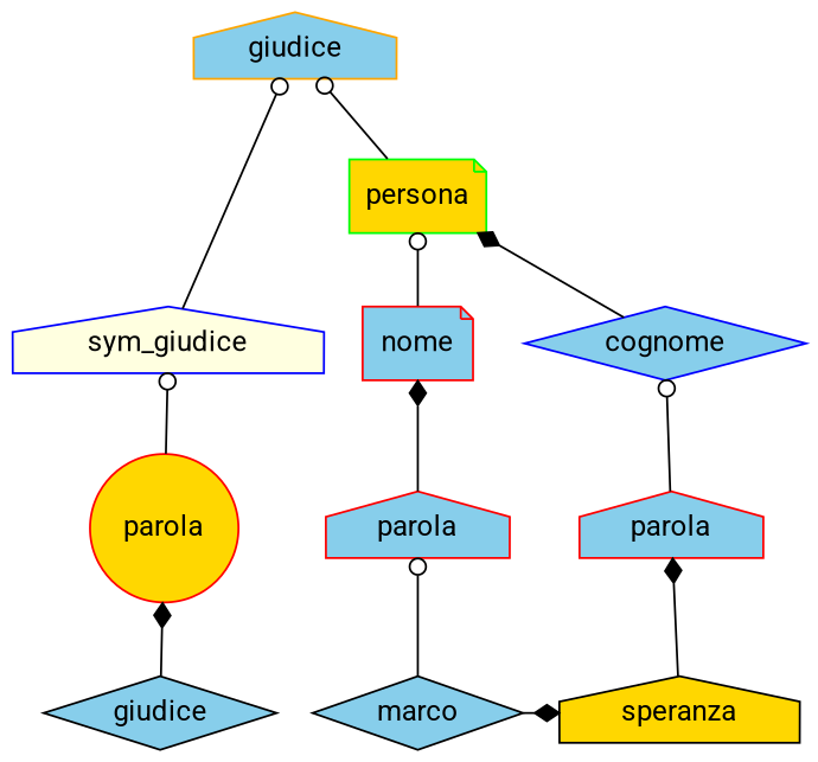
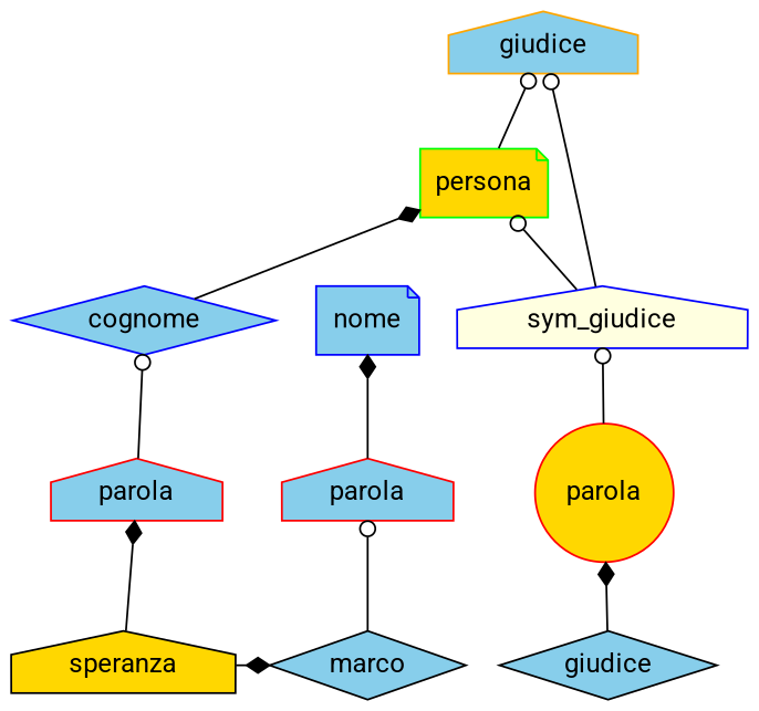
  digraph {
    fontname=Roboto
    rankdir=BT
    node [fillcolor=skyblue fontname=Roboto shape=house style=filled]
    edge [arrowhead=odot fontname=Roboto]
    n1 [fillcolor=gold label=speranza]
    n2 [label=marco shape=diamond]
    n3 [label=giudice shape=diamond]
    n4 [color=red label=parola]
    n5 [color=red label=parola]
    n6 [color=red fillcolor=gold label=parola shape=circle]
    n7 [color=blue fillcolor=lightyellow label=sym_giudice]
    n8 [color=blue label=cognome shape=diamond]
-   n9 [color=red label=nome shape=note]
+   n9 [color=blue label=nome shape=note]
    n10 [color=green fillcolor=gold label=persona shape=note]
    n11 [color=orange label=giudice]
    subgraph sub_1 {
      rank=source
      n1
      n2
      n3
    }
    subgraph sub_2 {
      rank=same
      n4
      n5
      n6
    }
    subgraph sub_3 {
      rank=same
      n7
      n8
      n9
    }
    subgraph sub_4 {
      rank=same
      n10
    }
    subgraph sub_5 {
      rank=same
      n11
    }
-   n2 -> n1 [arrowhead=diamond]
+   n1 -> n2 [arrowhead=diamond]
    n1 -> n4 [arrowhead=diamond]
    n2 -> n5
    n3 -> n6 [arrowhead=diamond]
    n4 -> n8
    n5 -> n9 [arrowhead=diamond]
    n6 -> n7
    n7 -> n11
    n8 -> n10 [arrowhead=diamond]
-   n9 -> n10
+   n7 -> n10
    n10 -> n11
  }
